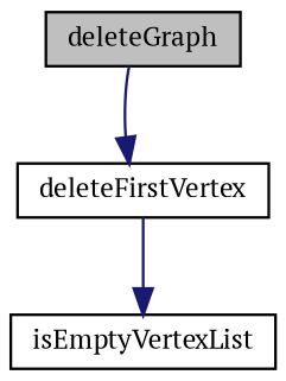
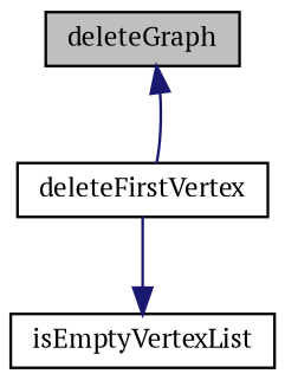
  digraph {
    fontname="PT Serif"
    rankdir=TB
    node [color=black fillcolor=white fontname="PT Serif" fontsize=10 shape=record style=filled]
    edge [color=midnightblue fontname="PT Serif" fontsize=10 labelfontname=Helvetica labelfontsize=10 style=solid]
    n1 [fillcolor=grey75 fontcolor=black height=0.2 label=deleteGraph width=0.4]
    n2 [height=0.2 label=deleteFirstVertex width=0.4]
    n3 [height=0.2 label=isEmptyVertexList width=0.4]
-   n1 -> n2
+   n2 -> n1
    n2 -> n3
  }
